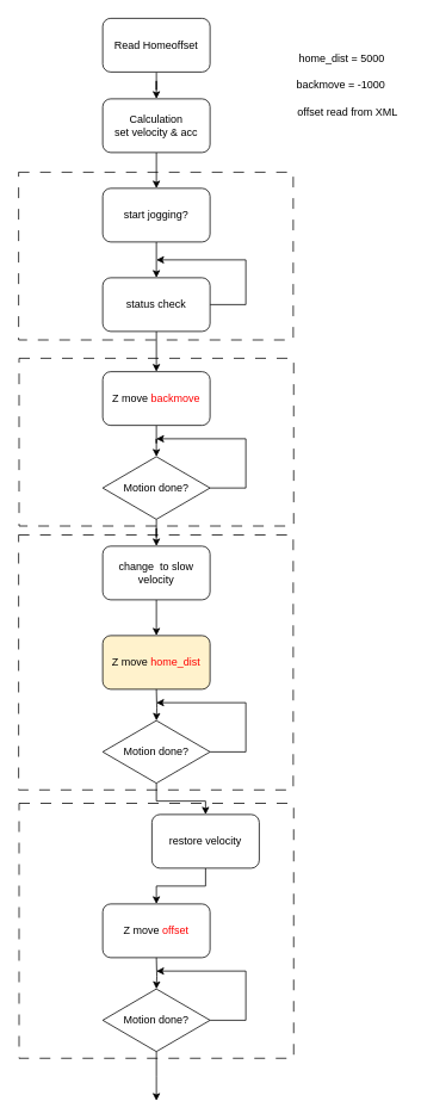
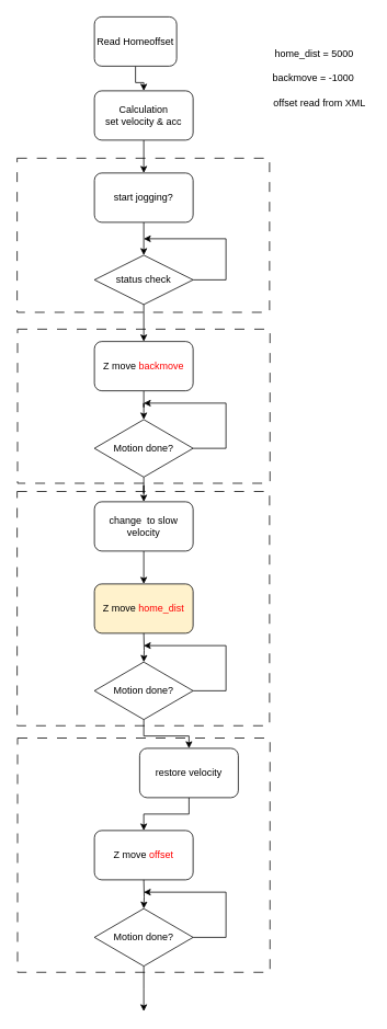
  <mxCell id="0" />
  <mxCell id="1" parent="0" />
  <mxCell id="2" value="" style="rounded=0;whiteSpace=wrap;html=1;fillColor=none;dashed=1;dashPattern=12 12;" vertex="1" parent="1"><mxGeometry x="20" y="192" width="307" height="187.5" as="geometry" /></mxCell>
  <mxCell id="3" value="" style="rounded=0;whiteSpace=wrap;html=1;fillColor=none;dashed=1;dashPattern=12 12;" vertex="1" parent="1"><mxGeometry x="20.5" y="400" width="307" height="187.5" as="geometry" /></mxCell>
  <mxCell id="4" value="" style="rounded=0;whiteSpace=wrap;html=1;fillColor=none;dashed=1;dashPattern=12 12;" vertex="1" parent="1"><mxGeometry x="20.5" y="897.5" width="307" height="285" as="geometry" /></mxCell>
  <mxCell id="5" value="" style="rounded=0;whiteSpace=wrap;html=1;fillColor=none;dashed=1;dashPattern=12 12;" vertex="1" parent="1"><mxGeometry x="20" y="597.5" width="307" height="285" as="geometry" /></mxCell>
  <mxCell id="6" value="" style="edgeStyle=orthogonalEdgeStyle;rounded=0;orthogonalLoop=1;jettySize=auto;html=1;" edge="1" parent="1" source="7" target="9"><mxGeometry relative="1" as="geometry" /></mxCell>
- <mxCell id="7" value="Read Homeoffset" style="rounded=1;whiteSpace=wrap;html=1;" vertex="1" parent="1"><mxGeometry x="114" y="20" width="120" height="60" as="geometry" /></mxCell>
+ <mxCell id="7" value="Read Homeoffset" style="rounded=1;whiteSpace=wrap;html=1;" vertex="1" parent="1"><mxGeometry x="114" y="20" width="100" height="60" as="geometry" /></mxCell>
  <mxCell id="8" value="" style="edgeStyle=orthogonalEdgeStyle;rounded=0;orthogonalLoop=1;jettySize=auto;html=1;" edge="1" parent="1" source="9" target="14"><mxGeometry relative="1" as="geometry" /></mxCell>
  <mxCell id="9" value="Calculation&lt;div&gt;set velocity &amp;amp; acc&lt;/div&gt;" style="rounded=1;whiteSpace=wrap;html=1;" vertex="1" parent="1"><mxGeometry x="114" y="110" width="120" height="60" as="geometry" /></mxCell>
  <mxCell id="10" value="home_dist = 5000" style="text;html=1;align=center;verticalAlign=middle;whiteSpace=wrap;rounded=0;" vertex="1" parent="1"><mxGeometry x="327.5" y="50" width="106.5" height="30" as="geometry" /></mxCell>
  <mxCell id="11" value="backmove = -1000" style="text;html=1;align=center;verticalAlign=middle;whiteSpace=wrap;rounded=0;" vertex="1" parent="1"><mxGeometry x="327" y="80" width="106.5" height="30" as="geometry" /></mxCell>
  <mxCell id="12" value="offset read from XML" style="text;html=1;align=center;verticalAlign=middle;whiteSpace=wrap;rounded=0;" vertex="1" parent="1"><mxGeometry x="327.5" y="110" width="120" height="30" as="geometry" /></mxCell>
  <mxCell id="13" value="" style="edgeStyle=orthogonalEdgeStyle;rounded=0;orthogonalLoop=1;jettySize=auto;html=1;" edge="1" parent="1" source="14" target="17"><mxGeometry relative="1" as="geometry" /></mxCell>
  <mxCell id="14" value="start jogging?" style="rounded=1;whiteSpace=wrap;html=1;" vertex="1" parent="1"><mxGeometry x="114" y="210" width="120" height="60" as="geometry" /></mxCell>
  <mxCell id="15" style="edgeStyle=orthogonalEdgeStyle;rounded=0;orthogonalLoop=1;jettySize=auto;html=1;exitX=1;exitY=0.5;exitDx=0;exitDy=0;" edge="1" parent="1" source="17"><mxGeometry relative="1" as="geometry"><mxPoint x="174" y="290" as="targetPoint" /><Array as="points"><mxPoint x="274" y="340" /><mxPoint x="274" y="290" /></Array></mxGeometry></mxCell>
  <mxCell id="16" value="" style="edgeStyle=orthogonalEdgeStyle;rounded=0;orthogonalLoop=1;jettySize=auto;html=1;" edge="1" parent="1" source="17" target="19"><mxGeometry relative="1" as="geometry" /></mxCell>
- <mxCell id="17" value="status check" style="whiteSpace=wrap;html=1;rounded=1;" vertex="1" parent="1"><mxGeometry x="114" y="310" width="120" height="60" as="geometry" /></mxCell>
+ <mxCell id="17" value="status check" style="rhombus;whiteSpace=wrap;html=1;" vertex="1" parent="1"><mxGeometry x="114" y="310" width="120" height="60" as="geometry" /></mxCell>
  <mxCell id="18" value="" style="edgeStyle=orthogonalEdgeStyle;rounded=0;orthogonalLoop=1;jettySize=auto;html=1;" edge="1" parent="1" source="19" target="21"><mxGeometry relative="1" as="geometry" /></mxCell>
  <mxCell id="19" value="Z move &lt;font color=&quot;#ff0000&quot;&gt;backmove&lt;/font&gt;" style="rounded=1;whiteSpace=wrap;html=1;" vertex="1" parent="1"><mxGeometry x="114" y="415" width="120" height="60" as="geometry" /></mxCell>
  <mxCell id="20" value="" style="edgeStyle=orthogonalEdgeStyle;rounded=0;orthogonalLoop=1;jettySize=auto;html=1;" edge="1" parent="1" source="21" target="26"><mxGeometry relative="1" as="geometry" /></mxCell>
  <mxCell id="21" value="Motion done?" style="rhombus;whiteSpace=wrap;html=1;" vertex="1" parent="1"><mxGeometry x="114" y="510" width="120" height="70" as="geometry" /></mxCell>
  <mxCell id="22" style="edgeStyle=orthogonalEdgeStyle;rounded=0;orthogonalLoop=1;jettySize=auto;html=1;exitX=1;exitY=0.5;exitDx=0;exitDy=0;" edge="1" parent="1" source="21"><mxGeometry relative="1" as="geometry"><mxPoint x="174" y="490" as="targetPoint" /><mxPoint x="299" y="550" as="sourcePoint" /><Array as="points"><mxPoint x="274" y="545" /><mxPoint x="274" y="490" /></Array></mxGeometry></mxCell>
  <mxCell id="23" style="edgeStyle=orthogonalEdgeStyle;rounded=0;orthogonalLoop=1;jettySize=auto;html=1;exitX=0.5;exitY=1;exitDx=0;exitDy=0;" edge="1" parent="1" source="21" target="21"><mxGeometry relative="1" as="geometry" /></mxCell>
  <mxCell id="24" style="edgeStyle=orthogonalEdgeStyle;rounded=0;orthogonalLoop=1;jettySize=auto;html=1;exitX=0.5;exitY=1;exitDx=0;exitDy=0;" edge="1" parent="1" source="21" target="21"><mxGeometry relative="1" as="geometry" /></mxCell>
  <mxCell id="25" value="" style="edgeStyle=orthogonalEdgeStyle;rounded=0;orthogonalLoop=1;jettySize=auto;html=1;" edge="1" parent="1" source="26" target="27"><mxGeometry relative="1" as="geometry" /></mxCell>
  <mxCell id="26" value="change&amp;nbsp; to slow velocity" style="rounded=1;whiteSpace=wrap;html=1;" vertex="1" parent="1"><mxGeometry x="114" y="610" width="120" height="60" as="geometry" /></mxCell>
  <mxCell id="27" value="Z move &lt;font color=&quot;#ff0000&quot;&gt;home_dist&lt;/font&gt;" style="rounded=1;whiteSpace=wrap;html=1;fillColor=#fff2cc;" vertex="1" parent="1"><mxGeometry x="114" y="710" width="120" height="60" as="geometry" /></mxCell>
  <mxCell id="28" value="" style="edgeStyle=orthogonalEdgeStyle;rounded=0;orthogonalLoop=1;jettySize=auto;html=1;" edge="1" parent="1" target="30"><mxGeometry relative="1" as="geometry"><mxPoint x="174" y="770" as="sourcePoint" /></mxGeometry></mxCell>
  <mxCell id="29" value="" style="edgeStyle=orthogonalEdgeStyle;rounded=0;orthogonalLoop=1;jettySize=auto;html=1;" edge="1" parent="1" source="30" target="35"><mxGeometry relative="1" as="geometry" /></mxCell>
  <mxCell id="30" value="Motion done?" style="rhombus;whiteSpace=wrap;html=1;" vertex="1" parent="1"><mxGeometry x="114" y="805" width="120" height="70" as="geometry" /></mxCell>
  <mxCell id="31" style="edgeStyle=orthogonalEdgeStyle;rounded=0;orthogonalLoop=1;jettySize=auto;html=1;exitX=1;exitY=0.5;exitDx=0;exitDy=0;" edge="1" parent="1" source="30"><mxGeometry relative="1" as="geometry"><mxPoint x="174" y="785" as="targetPoint" /><mxPoint x="299" y="845" as="sourcePoint" /><Array as="points"><mxPoint x="274" y="840" /><mxPoint x="274" y="785" /></Array></mxGeometry></mxCell>
  <mxCell id="32" style="edgeStyle=orthogonalEdgeStyle;rounded=0;orthogonalLoop=1;jettySize=auto;html=1;exitX=0.5;exitY=1;exitDx=0;exitDy=0;" edge="1" parent="1" source="30" target="30"><mxGeometry relative="1" as="geometry" /></mxCell>
  <mxCell id="33" style="edgeStyle=orthogonalEdgeStyle;rounded=0;orthogonalLoop=1;jettySize=auto;html=1;exitX=0.5;exitY=1;exitDx=0;exitDy=0;" edge="1" parent="1" source="30" target="30"><mxGeometry relative="1" as="geometry" /></mxCell>
  <mxCell id="34" value="" style="edgeStyle=orthogonalEdgeStyle;rounded=0;orthogonalLoop=1;jettySize=auto;html=1;" edge="1" parent="1" source="35" target="36"><mxGeometry relative="1" as="geometry" /></mxCell>
  <mxCell id="35" value="restore velocity" style="rounded=1;whiteSpace=wrap;html=1;" vertex="1" parent="1"><mxGeometry x="169" y="910" width="120" height="60" as="geometry" /></mxCell>
  <mxCell id="36" value="Z move &lt;font color=&quot;#ff0000&quot;&gt;offset&lt;/font&gt;" style="rounded=1;whiteSpace=wrap;html=1;" vertex="1" parent="1"><mxGeometry x="114" y="1010" width="120" height="60" as="geometry" /></mxCell>
  <mxCell id="37" value="" style="edgeStyle=orthogonalEdgeStyle;rounded=0;orthogonalLoop=1;jettySize=auto;html=1;" edge="1" parent="1" target="39"><mxGeometry relative="1" as="geometry"><mxPoint x="174" y="1070" as="sourcePoint" /></mxGeometry></mxCell>
  <mxCell id="38" style="edgeStyle=orthogonalEdgeStyle;rounded=0;orthogonalLoop=1;jettySize=auto;html=1;exitX=0.5;exitY=1;exitDx=0;exitDy=0;" edge="1" parent="1" source="39"><mxGeometry relative="1" as="geometry"><mxPoint x="174" y="1230" as="targetPoint" /></mxGeometry></mxCell>
  <mxCell id="39" value="Motion done?" style="rhombus;whiteSpace=wrap;html=1;" vertex="1" parent="1"><mxGeometry x="114" y="1105" width="120" height="70" as="geometry" /></mxCell>
  <mxCell id="40" style="edgeStyle=orthogonalEdgeStyle;rounded=0;orthogonalLoop=1;jettySize=auto;html=1;exitX=1;exitY=0.5;exitDx=0;exitDy=0;" edge="1" parent="1" source="39"><mxGeometry relative="1" as="geometry"><mxPoint x="174" y="1085" as="targetPoint" /><mxPoint x="299" y="1145" as="sourcePoint" /><Array as="points"><mxPoint x="274" y="1140" /><mxPoint x="274" y="1085" /></Array></mxGeometry></mxCell>
  <mxCell id="41" style="edgeStyle=orthogonalEdgeStyle;rounded=0;orthogonalLoop=1;jettySize=auto;html=1;exitX=0.5;exitY=1;exitDx=0;exitDy=0;" edge="1" parent="1" source="39" target="39"><mxGeometry relative="1" as="geometry" /></mxCell>
  <mxCell id="42" style="edgeStyle=orthogonalEdgeStyle;rounded=0;orthogonalLoop=1;jettySize=auto;html=1;exitX=0.5;exitY=1;exitDx=0;exitDy=0;" edge="1" parent="1" source="39" target="39"><mxGeometry relative="1" as="geometry" /></mxCell>
